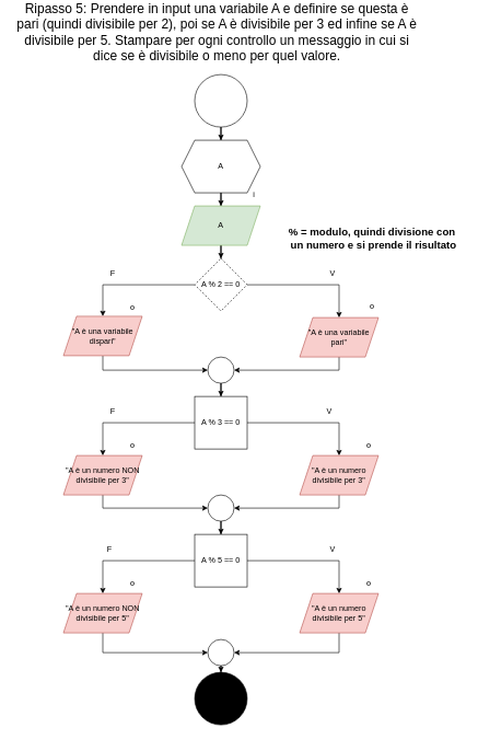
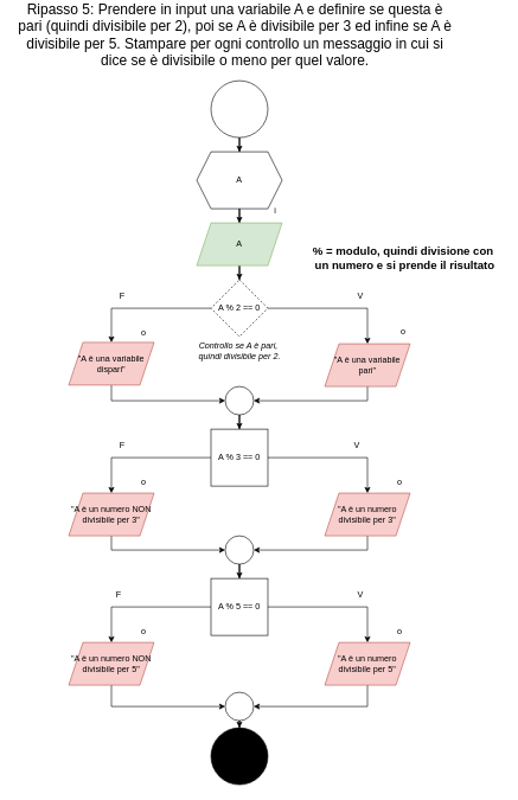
  <mxCell id="0" />
  <mxCell id="1" parent="0" />
  <mxCell id="2" value="Ripasso 5: Prendere in input una variabile A e definire se questa è pari (quindi divisibile per 2), poi se A è divisibile per 3 ed infine se A è divisibile per 5. Stampare per ogni controllo un messaggio in cui si dice se è divisibile o meno per quel valore." style="text;html=1;align=center;verticalAlign=middle;whiteSpace=wrap;rounded=0;fontSize=20;" vertex="1" parent="1"><mxGeometry x="20" y="20" width="620" height="30" as="geometry" /></mxCell>
  <mxCell id="3" value="" style="edgeStyle=orthogonalEdgeStyle;rounded=0;orthogonalLoop=1;jettySize=auto;html=1;" edge="1" parent="1" source="4" target="6"><mxGeometry relative="1" as="geometry" /></mxCell>
  <mxCell id="4" value="" style="ellipse;whiteSpace=wrap;html=1;aspect=fixed;" vertex="1" parent="1"><mxGeometry x="296" y="100" width="80" height="80" as="geometry" /></mxCell>
  <mxCell id="5" value="" style="edgeStyle=orthogonalEdgeStyle;rounded=0;orthogonalLoop=1;jettySize=auto;html=1;" edge="1" parent="1" source="6" target="8"><mxGeometry relative="1" as="geometry" /></mxCell>
  <mxCell id="6" value="A" style="shape=hexagon;perimeter=hexagonPerimeter2;whiteSpace=wrap;html=1;fixedSize=1;" vertex="1" parent="1"><mxGeometry x="276" y="200" width="120" height="80" as="geometry" /></mxCell>
  <mxCell id="7" value="" style="edgeStyle=orthogonalEdgeStyle;rounded=0;orthogonalLoop=1;jettySize=auto;html=1;" edge="1" parent="1" source="8" target="12"><mxGeometry relative="1" as="geometry" /></mxCell>
  <mxCell id="8" value="A" style="shape=parallelogram;perimeter=parallelogramPerimeter;whiteSpace=wrap;html=1;fixedSize=1;fillColor=#d5e8d4;strokeColor=#82b366;" vertex="1" parent="1"><mxGeometry x="276" y="300" width="120" height="60" as="geometry" /></mxCell>
  <mxCell id="9" value="i" style="text;html=1;align=center;verticalAlign=middle;resizable=0;points=[];autosize=1;strokeColor=none;fillColor=none;" vertex="1" parent="1"><mxGeometry x="371" y="268" width="30" height="30" as="geometry" /></mxCell>
  <mxCell id="10" value="" style="edgeStyle=orthogonalEdgeStyle;rounded=0;orthogonalLoop=1;jettySize=auto;html=1;" edge="1" parent="1" source="12" target="14"><mxGeometry relative="1" as="geometry" /></mxCell>
  <mxCell id="11" value="" style="edgeStyle=orthogonalEdgeStyle;rounded=0;orthogonalLoop=1;jettySize=auto;html=1;" edge="1" parent="1" source="12" target="18"><mxGeometry relative="1" as="geometry" /></mxCell>
  <mxCell id="12" value="A % 2 == 0" style="rhombus;whiteSpace=wrap;html=1;dashed=1;" vertex="1" parent="1"><mxGeometry x="296" y="380" width="80" height="80" as="geometry" /></mxCell>
  <mxCell id="13" style="edgeStyle=orthogonalEdgeStyle;rounded=0;orthogonalLoop=1;jettySize=auto;html=1;entryX=1;entryY=0.5;entryDx=0;entryDy=0;" edge="1" parent="1" source="14" target="21"><mxGeometry relative="1" as="geometry"><Array as="points"><mxPoint x="516" y="550" /></Array></mxGeometry></mxCell>
  <mxCell id="14" value="&quot;A è una variabile pari&quot;" style="shape=parallelogram;perimeter=parallelogramPerimeter;whiteSpace=wrap;html=1;fixedSize=1;fillColor=#f8cecc;strokeColor=#b85450;" vertex="1" parent="1"><mxGeometry x="456" y="470" width="120" height="60" as="geometry" /></mxCell>
  <mxCell id="15" value="o" style="text;html=1;align=center;verticalAlign=middle;resizable=0;points=[];autosize=1;strokeColor=none;fillColor=none;" vertex="1" parent="1"><mxGeometry x="551" y="438" width="30" height="30" as="geometry" /></mxCell>
  <mxCell id="16" value="V" style="text;html=1;align=center;verticalAlign=middle;resizable=0;points=[];autosize=1;strokeColor=none;fillColor=none;" vertex="1" parent="1"><mxGeometry x="491" y="388" width="30" height="30" as="geometry" /></mxCell>
  <mxCell id="17" value="" style="edgeStyle=orthogonalEdgeStyle;rounded=0;orthogonalLoop=1;jettySize=auto;html=1;" edge="1" parent="1" source="18" target="21"><mxGeometry relative="1" as="geometry"><Array as="points"><mxPoint x="156" y="550" /></Array></mxGeometry></mxCell>
  <mxCell id="18" value="&quot;A è una variabile dispari&quot;" style="shape=parallelogram;perimeter=parallelogramPerimeter;whiteSpace=wrap;html=1;fixedSize=1;fillColor=#f8cecc;strokeColor=#b85450;" vertex="1" parent="1"><mxGeometry x="96" y="468" width="120" height="60" as="geometry" /></mxCell>
  <mxCell id="19" value="F" style="text;html=1;align=center;verticalAlign=middle;resizable=0;points=[];autosize=1;strokeColor=none;fillColor=none;" vertex="1" parent="1"><mxGeometry x="156" y="388" width="30" height="30" as="geometry" /></mxCell>
  <mxCell id="20" value="" style="edgeStyle=orthogonalEdgeStyle;rounded=0;orthogonalLoop=1;jettySize=auto;html=1;" edge="1" parent="1" source="21" target="24"><mxGeometry relative="1" as="geometry" /></mxCell>
  <mxCell id="21" value="" style="ellipse;whiteSpace=wrap;html=1;aspect=fixed;" vertex="1" parent="1"><mxGeometry x="316" y="530" width="40" height="40" as="geometry" /></mxCell>
  <mxCell id="22" value="" style="edgeStyle=orthogonalEdgeStyle;rounded=0;orthogonalLoop=1;jettySize=auto;html=1;" edge="1" parent="1" source="24" target="28"><mxGeometry relative="1" as="geometry" /></mxCell>
  <mxCell id="23" value="" style="edgeStyle=orthogonalEdgeStyle;rounded=0;orthogonalLoop=1;jettySize=auto;html=1;" edge="1" parent="1" source="24" target="30"><mxGeometry relative="1" as="geometry" /></mxCell>
  <mxCell id="24" value="A % 3 == 0" style="whiteSpace=wrap;html=1;rounded=0;" vertex="1" parent="1"><mxGeometry x="296" y="590" width="80" height="80" as="geometry" /></mxCell>
+ <mxCell id="25" value="Controllo se A è pari,&amp;nbsp;&lt;div&gt;quindi divisibile per 2.&lt;/div&gt;" style="text;html=1;align=center;verticalAlign=middle;resizable=0;points=[];autosize=1;strokeColor=none;fillColor=none;fontStyle=2" vertex="1" parent="1"><mxGeometry x="266" y="460" width="140" height="40" as="geometry" /></mxCell>
  <mxCell id="26" value="&lt;b&gt;% = modulo, quindi divisione con&lt;/b&gt;&lt;div style=&quot;font-size: 16px;&quot;&gt;&lt;b&gt;&amp;nbsp;un numero e si prende il risultato&lt;/b&gt;&lt;/div&gt;" style="text;html=1;align=center;verticalAlign=middle;resizable=0;points=[];autosize=1;strokeColor=none;fillColor=none;fontSize=16;" vertex="1" parent="1"><mxGeometry x="426" y="325" width="280" height="50" as="geometry" /></mxCell>
  <mxCell id="27" style="edgeStyle=orthogonalEdgeStyle;rounded=0;orthogonalLoop=1;jettySize=auto;html=1;entryX=1;entryY=0.5;entryDx=0;entryDy=0;" edge="1" parent="1" source="28" target="34"><mxGeometry relative="1" as="geometry"><Array as="points"><mxPoint x="516" y="760" /></Array></mxGeometry></mxCell>
  <mxCell id="28" value="&quot;A è un numero divisibile per 3&quot;" style="shape=parallelogram;perimeter=parallelogramPerimeter;whiteSpace=wrap;html=1;fixedSize=1;fillColor=#f8cecc;strokeColor=#b85450;" vertex="1" parent="1"><mxGeometry x="456" y="680" width="120" height="60" as="geometry" /></mxCell>
  <mxCell id="29" value="" style="edgeStyle=orthogonalEdgeStyle;rounded=0;orthogonalLoop=1;jettySize=auto;html=1;" edge="1" parent="1" source="30" target="34"><mxGeometry relative="1" as="geometry"><Array as="points"><mxPoint x="156" y="760" /></Array></mxGeometry></mxCell>
  <mxCell id="30" value="&quot;A è un numero NON divisibile per 3&quot;" style="shape=parallelogram;perimeter=parallelogramPerimeter;whiteSpace=wrap;html=1;fixedSize=1;fillColor=#f8cecc;strokeColor=#b85450;" vertex="1" parent="1"><mxGeometry x="96" y="680" width="120" height="60" as="geometry" /></mxCell>
  <mxCell id="31" value="V" style="text;html=1;align=center;verticalAlign=middle;resizable=0;points=[];autosize=1;strokeColor=none;fillColor=none;" vertex="1" parent="1"><mxGeometry x="486" y="598" width="30" height="30" as="geometry" /></mxCell>
  <mxCell id="32" value="F" style="text;html=1;align=center;verticalAlign=middle;resizable=0;points=[];autosize=1;strokeColor=none;fillColor=none;" vertex="1" parent="1"><mxGeometry x="156" y="598" width="30" height="30" as="geometry" /></mxCell>
  <mxCell id="33" value="" style="edgeStyle=orthogonalEdgeStyle;rounded=0;orthogonalLoop=1;jettySize=auto;html=1;" edge="1" parent="1" source="34" target="37"><mxGeometry relative="1" as="geometry" /></mxCell>
  <mxCell id="34" value="" style="ellipse;whiteSpace=wrap;html=1;aspect=fixed;" vertex="1" parent="1"><mxGeometry x="316" y="740" width="40" height="40" as="geometry" /></mxCell>
  <mxCell id="35" value="" style="edgeStyle=orthogonalEdgeStyle;rounded=0;orthogonalLoop=1;jettySize=auto;html=1;" edge="1" parent="1" source="37" target="39"><mxGeometry relative="1" as="geometry" /></mxCell>
  <mxCell id="36" value="" style="edgeStyle=orthogonalEdgeStyle;rounded=0;orthogonalLoop=1;jettySize=auto;html=1;" edge="1" parent="1" source="37" target="41"><mxGeometry relative="1" as="geometry" /></mxCell>
  <mxCell id="37" value="A % 5 == 0" style="whiteSpace=wrap;html=1;rounded=0;" vertex="1" parent="1"><mxGeometry x="296" y="800" width="80" height="80" as="geometry" /></mxCell>
  <mxCell id="38" style="edgeStyle=orthogonalEdgeStyle;rounded=0;orthogonalLoop=1;jettySize=auto;html=1;entryX=1;entryY=0.5;entryDx=0;entryDy=0;" edge="1" parent="1" source="39" target="45"><mxGeometry relative="1" as="geometry"><Array as="points"><mxPoint x="516" y="980" /></Array></mxGeometry></mxCell>
  <mxCell id="39" value="&quot;A è un numero divisibile per 5&quot;" style="shape=parallelogram;perimeter=parallelogramPerimeter;whiteSpace=wrap;html=1;fixedSize=1;fillColor=#f8cecc;strokeColor=#b85450;" vertex="1" parent="1"><mxGeometry x="456" y="890" width="120" height="60" as="geometry" /></mxCell>
  <mxCell id="40" value="" style="edgeStyle=orthogonalEdgeStyle;rounded=0;orthogonalLoop=1;jettySize=auto;html=1;" edge="1" parent="1" source="41" target="45"><mxGeometry relative="1" as="geometry"><Array as="points"><mxPoint x="156" y="980" /></Array></mxGeometry></mxCell>
  <mxCell id="41" value="&quot;A è un numero NON divisibile per 5&quot;" style="shape=parallelogram;perimeter=parallelogramPerimeter;whiteSpace=wrap;html=1;fixedSize=1;fillColor=#f8cecc;strokeColor=#b85450;" vertex="1" parent="1"><mxGeometry x="96" y="890" width="120" height="60" as="geometry" /></mxCell>
  <mxCell id="42" value="V" style="text;html=1;align=center;verticalAlign=middle;resizable=0;points=[];autosize=1;strokeColor=none;fillColor=none;" vertex="1" parent="1"><mxGeometry x="491" y="808" width="30" height="30" as="geometry" /></mxCell>
  <mxCell id="43" value="F" style="text;html=1;align=center;verticalAlign=middle;resizable=0;points=[];autosize=1;strokeColor=none;fillColor=none;" vertex="1" parent="1"><mxGeometry x="151" y="808" width="30" height="30" as="geometry" /></mxCell>
  <mxCell id="44" value="" style="edgeStyle=orthogonalEdgeStyle;rounded=0;orthogonalLoop=1;jettySize=auto;html=1;" edge="1" parent="1" source="45" target="46"><mxGeometry relative="1" as="geometry" /></mxCell>
  <mxCell id="45" value="" style="ellipse;whiteSpace=wrap;html=1;aspect=fixed;" vertex="1" parent="1"><mxGeometry x="316" y="960" width="40" height="40" as="geometry" /></mxCell>
  <mxCell id="46" value="" style="ellipse;whiteSpace=wrap;html=1;aspect=fixed;fillColor=#000000;" vertex="1" parent="1"><mxGeometry x="296" y="1010" width="80" height="80" as="geometry" /></mxCell>
  <mxCell id="47" value="o" style="text;html=1;align=center;verticalAlign=middle;resizable=0;points=[];autosize=1;strokeColor=none;fillColor=none;" vertex="1" parent="1"><mxGeometry x="546" y="650" width="30" height="30" as="geometry" /></mxCell>
  <mxCell id="48" value="o" style="text;html=1;align=center;verticalAlign=middle;resizable=0;points=[];autosize=1;strokeColor=none;fillColor=none;" vertex="1" parent="1"><mxGeometry x="546" y="860" width="30" height="30" as="geometry" /></mxCell>
  <mxCell id="49" value="o" style="text;html=1;align=center;verticalAlign=middle;resizable=0;points=[];autosize=1;strokeColor=none;fillColor=none;" vertex="1" parent="1"><mxGeometry x="186" y="440" width="30" height="30" as="geometry" /></mxCell>
  <mxCell id="50" value="o" style="text;html=1;align=center;verticalAlign=middle;resizable=0;points=[];autosize=1;strokeColor=none;fillColor=none;" vertex="1" parent="1"><mxGeometry x="186" y="650" width="30" height="30" as="geometry" /></mxCell>
  <mxCell id="51" value="o" style="text;html=1;align=center;verticalAlign=middle;resizable=0;points=[];autosize=1;strokeColor=none;fillColor=none;" vertex="1" parent="1"><mxGeometry x="186" y="860" width="30" height="30" as="geometry" /></mxCell>
